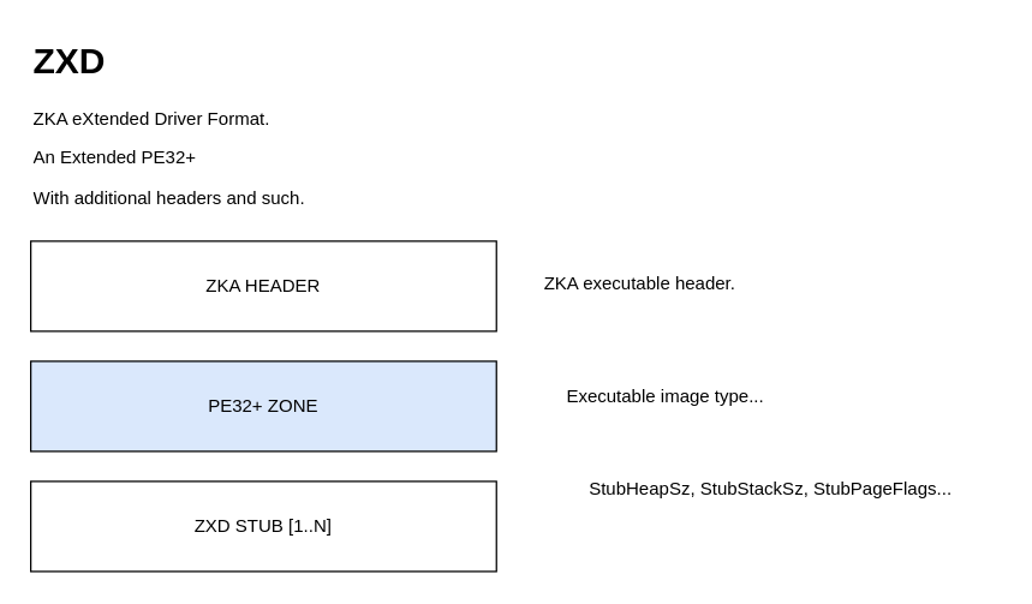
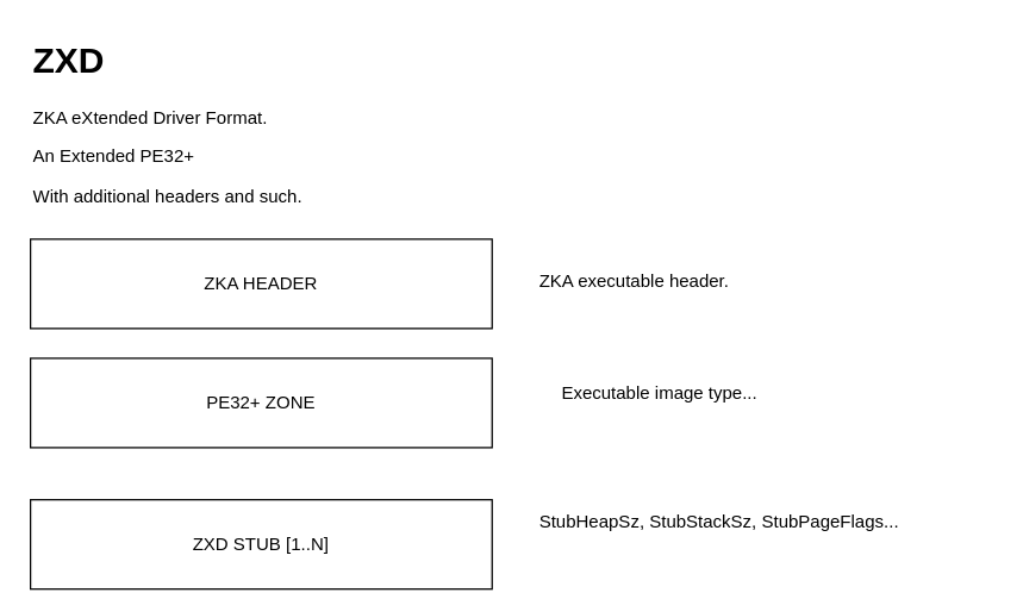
  <mxCell id="0" />
  <mxCell id="1" parent="0" />
  <mxCell id="2" value="&lt;h1 style=&quot;margin-top: 0px;&quot;&gt;ZXD&lt;/h1&gt;&lt;p&gt;ZKA eXtended Driver Format.&lt;/p&gt;&lt;p&gt;An Extended PE32+&lt;/p&gt;&lt;p&gt;With additional headers and such.&lt;/p&gt;" style="text;html=1;whiteSpace=wrap;overflow=hidden;rounded=0;" parent="1" vertex="1"><mxGeometry x="20" y="20" width="210" height="130" as="geometry" /></mxCell>
  <mxCell id="3" value="ZKA HEADER" style="rounded=0;whiteSpace=wrap;html=1;" parent="1" vertex="1"><mxGeometry x="20" y="160" width="310" height="60" as="geometry" /></mxCell>
- <mxCell id="4" value="PE32+ ZONE" style="rounded=0;whiteSpace=wrap;html=1;fillColor=#dae8fc;" parent="1" vertex="1"><mxGeometry x="20" y="240" width="310" height="60" as="geometry" /></mxCell>
- <mxCell id="5" value="ZXD STUB [1..N]" style="rounded=0;whiteSpace=wrap;html=1;" parent="1" vertex="1"><mxGeometry x="20" y="320" width="310" height="60" as="geometry" /></mxCell>
- <mxCell id="6" value="StubHeapSz, StubStackSz, StubPageFlags..." style="text;html=1;align=left;verticalAlign=middle;whiteSpace=wrap;rounded=0;" vertex="1" parent="1"><mxGeometry x="390" y="310" width="290" height="30" as="geometry" /></mxCell>
+ <mxCell id="4" value="PE32+ ZONE" style="rounded=0;whiteSpace=wrap;html=1;" parent="1" vertex="1"><mxGeometry x="20" y="240" width="310" height="60" as="geometry" /></mxCell>
+ <mxCell id="5" value="ZXD STUB [1..N]" style="rounded=0;whiteSpace=wrap;html=1;" parent="1" vertex="1"><mxGeometry x="20" y="335" width="310" height="60" as="geometry" /></mxCell>
+ <mxCell id="6" value="StubHeapSz, StubStackSz, StubPageFlags..." style="text;html=1;align=left;verticalAlign=middle;whiteSpace=wrap;rounded=0;" vertex="1" parent="1"><mxGeometry x="360" y="335" width="290" height="30" as="geometry" /></mxCell>
  <mxCell id="7" value="Executable image type..." style="text;html=1;align=left;verticalAlign=middle;whiteSpace=wrap;rounded=0;" vertex="1" parent="1"><mxGeometry x="375" y="249" width="290" height="30" as="geometry" /></mxCell>
  <mxCell id="8" value="ZKA executable header." style="text;html=1;align=left;verticalAlign=middle;whiteSpace=wrap;rounded=0;" vertex="1" parent="1"><mxGeometry x="360" y="174" width="290" height="30" as="geometry" /></mxCell>
